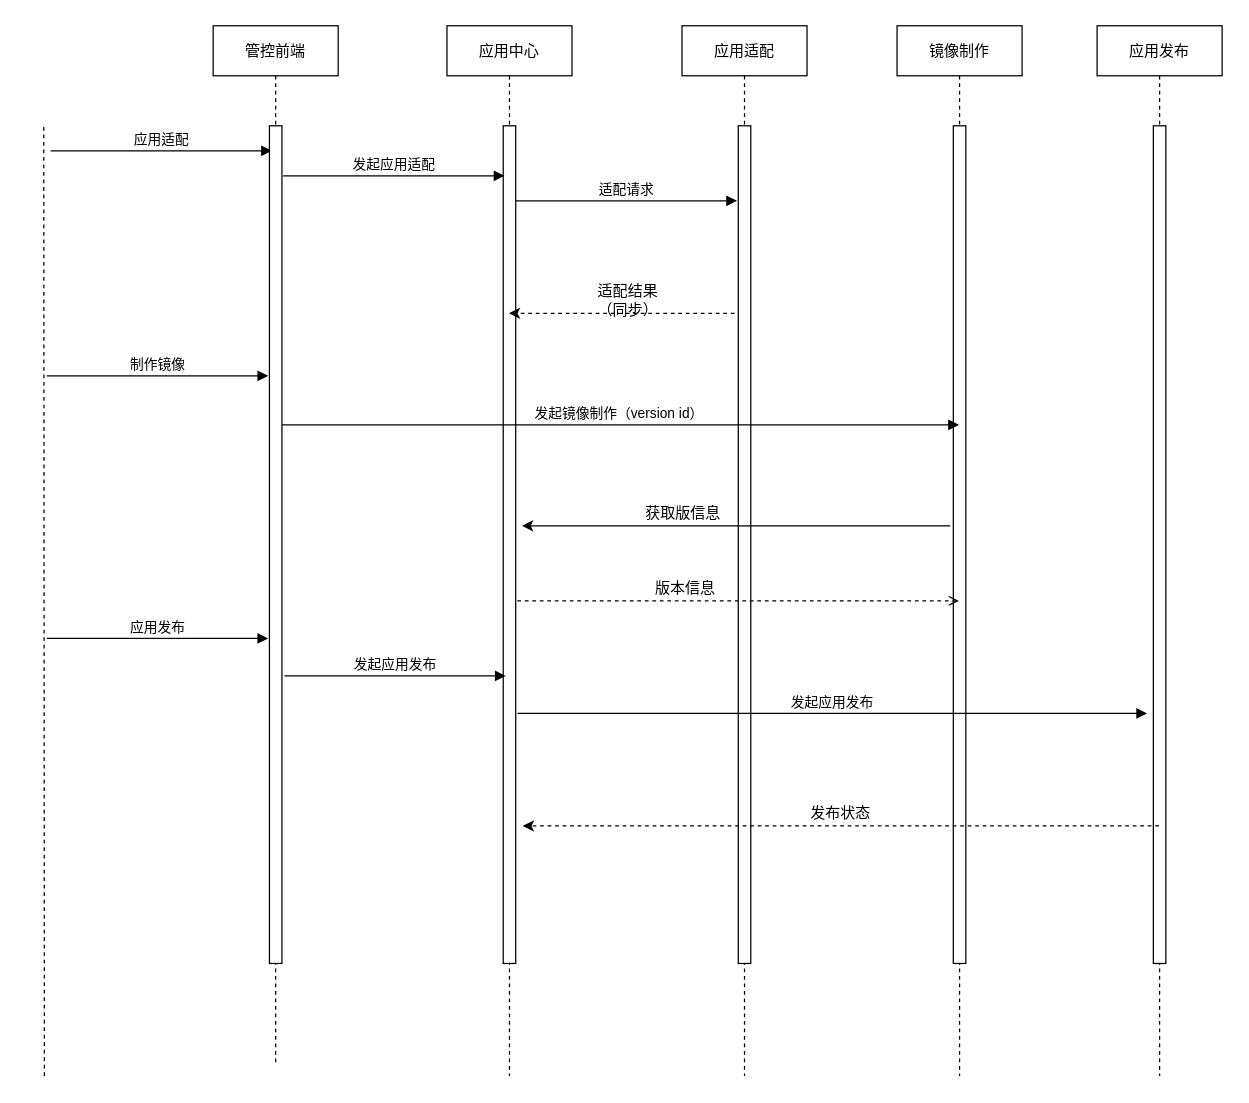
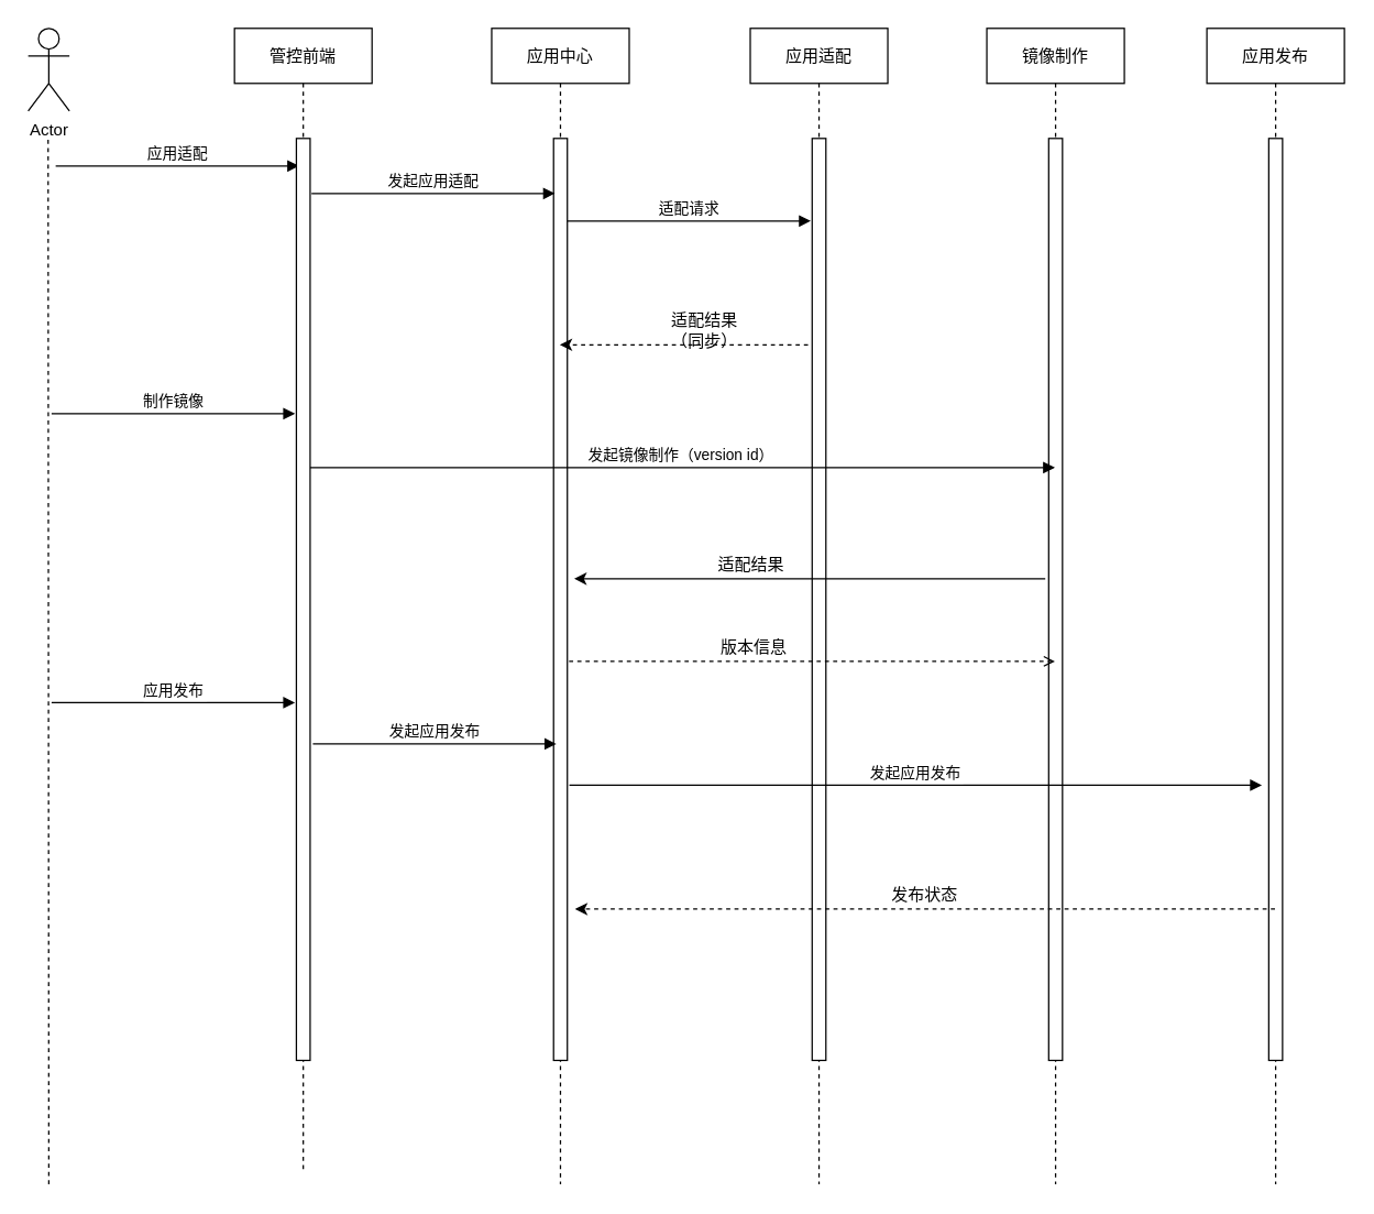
  <mxCell id="0" />
  <mxCell id="1" parent="0" />
  <mxCell id="2" value="应用中心" style="shape=umlLifeline;perimeter=lifelinePerimeter;container=1;collapsible=0;recursiveResize=0;rounded=0;shadow=0;strokeWidth=1;" parent="1" vertex="1"><mxGeometry x="357" y="20" width="100" height="840" as="geometry" /></mxCell>
  <mxCell id="3" value="" style="points=[];perimeter=orthogonalPerimeter;rounded=0;shadow=0;strokeWidth=1;" parent="2" vertex="1"><mxGeometry x="45" y="80" width="10" height="670" as="geometry" /></mxCell>
+ <mxCell id="4" value="Actor" style="shape=umlActor;verticalLabelPosition=bottom;verticalAlign=top;html=1;outlineConnect=0;" vertex="1" parent="1"><mxGeometry x="20" y="20" width="30" height="60" as="geometry" /></mxCell>
  <mxCell id="5" value="" style="endArrow=none;dashed=1;html=1;" edge="1" parent="1"><mxGeometry width="50" height="50" relative="1" as="geometry"><mxPoint x="35" y="860" as="sourcePoint" /><mxPoint x="34.5" y="100" as="targetPoint" /></mxGeometry></mxCell>
  <mxCell id="6" value="应用适配" style="shape=umlLifeline;perimeter=lifelinePerimeter;container=1;collapsible=0;recursiveResize=0;rounded=0;shadow=0;strokeWidth=1;" vertex="1" parent="1"><mxGeometry x="545" y="20" width="100" height="840" as="geometry" /></mxCell>
  <mxCell id="7" value="" style="points=[];perimeter=orthogonalPerimeter;rounded=0;shadow=0;strokeWidth=1;" vertex="1" parent="6"><mxGeometry x="45" y="80" width="10" height="670" as="geometry" /></mxCell>
- <mxCell id="8" value="获取版信息" style="text;html=1;strokeColor=none;fillColor=none;align=center;verticalAlign=middle;whiteSpace=wrap;rounded=0;" vertex="1" parent="6"><mxGeometry x="-30" y="380" width="62" height="20" as="geometry" /></mxCell>
+ <mxCell id="8" value="适配结果" style="text;html=1;strokeColor=none;fillColor=none;align=center;verticalAlign=middle;whiteSpace=wrap;rounded=0;" vertex="1" parent="6"><mxGeometry x="-30" y="380" width="62" height="20" as="geometry" /></mxCell>
  <mxCell id="9" value="适配请求" style="verticalAlign=bottom;endArrow=block;shadow=0;strokeWidth=1;" edge="1" parent="1"><mxGeometry relative="1" as="geometry"><mxPoint x="412" y="160" as="sourcePoint" /><mxPoint x="589" y="160" as="targetPoint" /></mxGeometry></mxCell>
  <mxCell id="10" value="镜像制作" style="shape=umlLifeline;perimeter=lifelinePerimeter;container=1;collapsible=0;recursiveResize=0;rounded=0;shadow=0;strokeWidth=1;" vertex="1" parent="1"><mxGeometry x="717" y="20" width="100" height="840" as="geometry" /></mxCell>
  <mxCell id="11" value="" style="points=[];perimeter=orthogonalPerimeter;rounded=0;shadow=0;strokeWidth=1;" vertex="1" parent="10"><mxGeometry x="45" y="80" width="10" height="670" as="geometry" /></mxCell>
  <mxCell id="12" value="应用适配" style="verticalAlign=bottom;endArrow=block;shadow=0;strokeWidth=1;" edge="1" parent="1"><mxGeometry relative="1" as="geometry"><mxPoint x="40" y="120" as="sourcePoint" /><mxPoint x="217" y="120" as="targetPoint" /></mxGeometry></mxCell>
  <mxCell id="13" value="" style="endArrow=classic;html=1;dashed=1;startArrow=none;startFill=0;" edge="1" parent="1" target="2"><mxGeometry width="50" height="50" relative="1" as="geometry"><mxPoint x="587" y="250" as="sourcePoint" /><mxPoint x="417" y="250" as="targetPoint" /></mxGeometry></mxCell>
- <mxCell id="14" value="适配结果（同步）" style="text;html=1;strokeColor=none;fillColor=none;align=center;verticalAlign=middle;whiteSpace=wrap;rounded=0;" vertex="1" parent="1"><mxGeometry x="477" y="230" width="50" height="20" as="geometry" /></mxCell>
+ <mxCell id="14" value="适配结果（同步）" style="text;html=1;strokeColor=none;fillColor=none;align=center;verticalAlign=middle;whiteSpace=wrap;rounded=0;" vertex="1" parent="1"><mxGeometry x="487" y="230" width="50" height="20" as="geometry" /></mxCell>
  <mxCell id="15" value="发起镜像制作（version id）" style="verticalAlign=bottom;endArrow=block;shadow=0;strokeWidth=1;exitX=0.9;exitY=0.357;exitDx=0;exitDy=0;exitPerimeter=0;" edge="1" parent="1" source="17" target="10"><mxGeometry relative="1" as="geometry"><mxPoint x="413.5" y="340" as="sourcePoint" /><mxPoint x="590.5" y="340" as="targetPoint" /></mxGeometry></mxCell>
  <mxCell id="16" value="管控前端" style="shape=umlLifeline;perimeter=lifelinePerimeter;container=1;collapsible=0;recursiveResize=0;rounded=0;shadow=0;strokeWidth=1;" vertex="1" parent="1"><mxGeometry x="170" y="20" width="100" height="830" as="geometry" /></mxCell>
  <mxCell id="17" value="" style="points=[];perimeter=orthogonalPerimeter;rounded=0;shadow=0;strokeWidth=1;" vertex="1" parent="16"><mxGeometry x="45" y="80" width="10" height="670" as="geometry" /></mxCell>
  <mxCell id="18" value="发起应用适配" style="verticalAlign=bottom;endArrow=block;shadow=0;strokeWidth=1;" edge="1" parent="1"><mxGeometry relative="1" as="geometry"><mxPoint x="226" y="140" as="sourcePoint" /><mxPoint x="403" y="140" as="targetPoint" /></mxGeometry></mxCell>
  <mxCell id="19" value="制作镜像" style="verticalAlign=bottom;endArrow=block;shadow=0;strokeWidth=1;" edge="1" parent="1"><mxGeometry relative="1" as="geometry"><mxPoint x="37" y="300" as="sourcePoint" /><mxPoint x="214" y="300" as="targetPoint" /></mxGeometry></mxCell>
  <mxCell id="20" value="" style="endArrow=classic;html=1;" edge="1" parent="1"><mxGeometry width="50" height="50" relative="1" as="geometry"><mxPoint x="759.5" y="420" as="sourcePoint" /><mxPoint x="417" y="420" as="targetPoint" /></mxGeometry></mxCell>
  <mxCell id="21" value="" style="endArrow=none;html=1;dashed=1;startArrow=open;startFill=0;endFill=0;" edge="1" parent="1" source="10"><mxGeometry width="50" height="50" relative="1" as="geometry"><mxPoint x="592.25" y="480" as="sourcePoint" /><mxPoint x="411.75" y="480" as="targetPoint" /></mxGeometry></mxCell>
  <mxCell id="22" value="版本信息" style="text;html=1;strokeColor=none;fillColor=none;align=center;verticalAlign=middle;whiteSpace=wrap;rounded=0;" vertex="1" parent="1"><mxGeometry x="517" y="460" width="62" height="20" as="geometry" /></mxCell>
  <mxCell id="23" value="应用发布" style="verticalAlign=bottom;endArrow=block;shadow=0;strokeWidth=1;" edge="1" parent="1"><mxGeometry relative="1" as="geometry"><mxPoint x="37" y="510" as="sourcePoint" /><mxPoint x="214" y="510" as="targetPoint" /></mxGeometry></mxCell>
  <mxCell id="24" value="发起应用发布" style="verticalAlign=bottom;endArrow=block;shadow=0;strokeWidth=1;" edge="1" parent="1"><mxGeometry relative="1" as="geometry"><mxPoint x="227" y="540" as="sourcePoint" /><mxPoint x="404" y="540" as="targetPoint" /></mxGeometry></mxCell>
  <mxCell id="25" value="发起应用发布" style="verticalAlign=bottom;endArrow=block;shadow=0;strokeWidth=1;" edge="1" parent="1"><mxGeometry relative="1" as="geometry"><mxPoint x="413.5" y="570" as="sourcePoint" /><mxPoint x="917" y="570" as="targetPoint" /></mxGeometry></mxCell>
  <mxCell id="26" value="应用发布" style="shape=umlLifeline;perimeter=lifelinePerimeter;container=1;collapsible=0;recursiveResize=0;rounded=0;shadow=0;strokeWidth=1;" vertex="1" parent="1"><mxGeometry x="877" y="20" width="100" height="840" as="geometry" /></mxCell>
  <mxCell id="27" value="" style="points=[];perimeter=orthogonalPerimeter;rounded=0;shadow=0;strokeWidth=1;" vertex="1" parent="26"><mxGeometry x="45" y="80" width="10" height="670" as="geometry" /></mxCell>
  <mxCell id="28" value="" style="endArrow=classic;html=1;dashed=1;startArrow=none;startFill=0;endFill=1;" edge="1" parent="1" source="26"><mxGeometry width="50" height="50" relative="1" as="geometry"><mxPoint x="772.38" y="660" as="sourcePoint" /><mxPoint x="417.63" y="660" as="targetPoint" /></mxGeometry></mxCell>
  <mxCell id="29" value="发布状态" style="text;html=1;strokeColor=none;fillColor=none;align=center;verticalAlign=middle;whiteSpace=wrap;rounded=0;" vertex="1" parent="1"><mxGeometry x="637" y="640" width="70" height="20" as="geometry" /></mxCell>
